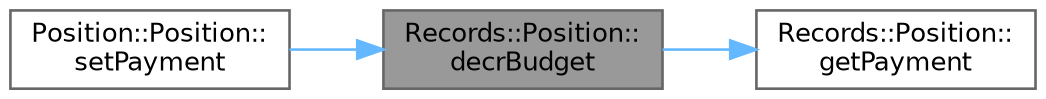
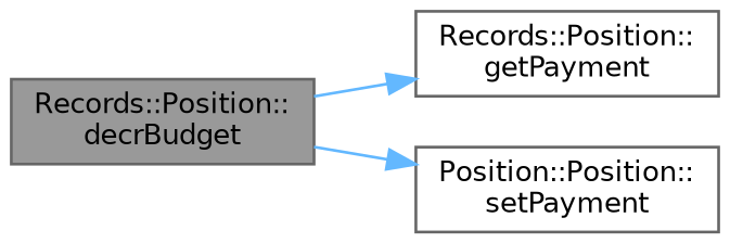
  digraph {
    rankdir=LR
    node [color=grey40 fillcolor=white fontname=Helvetica fontsize=10 shape=box style=filled]
    edge [color=steelblue1 fontname=Helvetica fontsize=10 labelfontname=Helvetica labelfontsize=10 style=solid]
    n1 [color=gray40 fillcolor=grey60 fontcolor=black height=0.2 label="Records::Position::\ldecrBudget" width=0.4]
    n2 [height=0.2 label="Records::Position::\lgetPayment" width=0.4]
    n3 [height=0.2 label="Position::Position::\lsetPayment" width=0.4]
    n1 -> n2
-   n3 -> n1
+   n1 -> n3
  }
